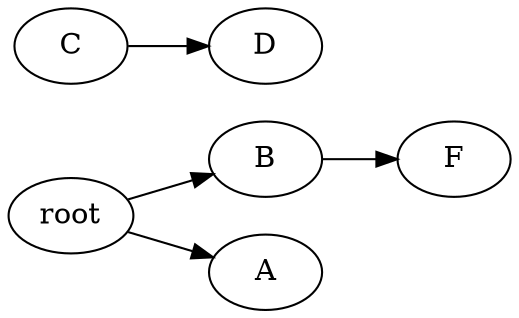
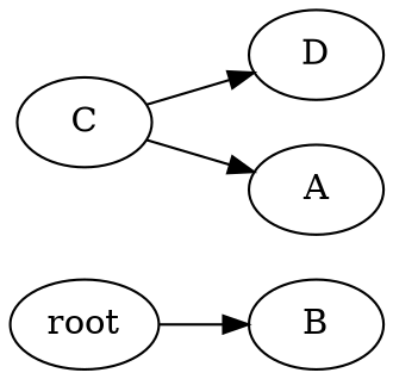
  strict digraph {
    rankdir=LR
    n1 [label=root]
    n2 [label=B]
    n3 [label=C]
    n4 [label=D]
    n5 [label=A]
-   n6 [label=F]
    n1 -> n2
-   n2 -> n6
    n3 -> n4
-   n1 -> n5
+   n3 -> n5
  }
